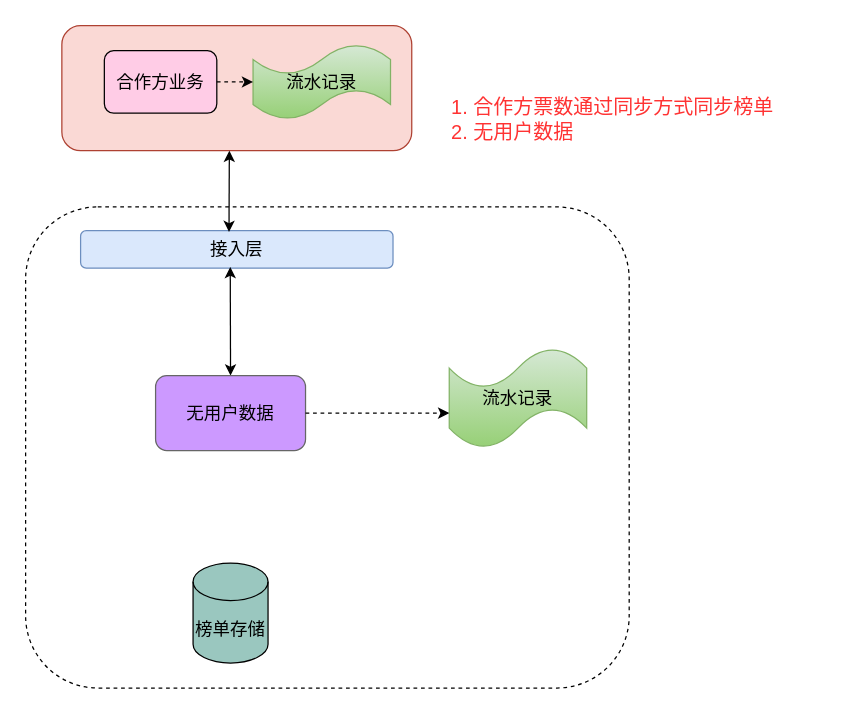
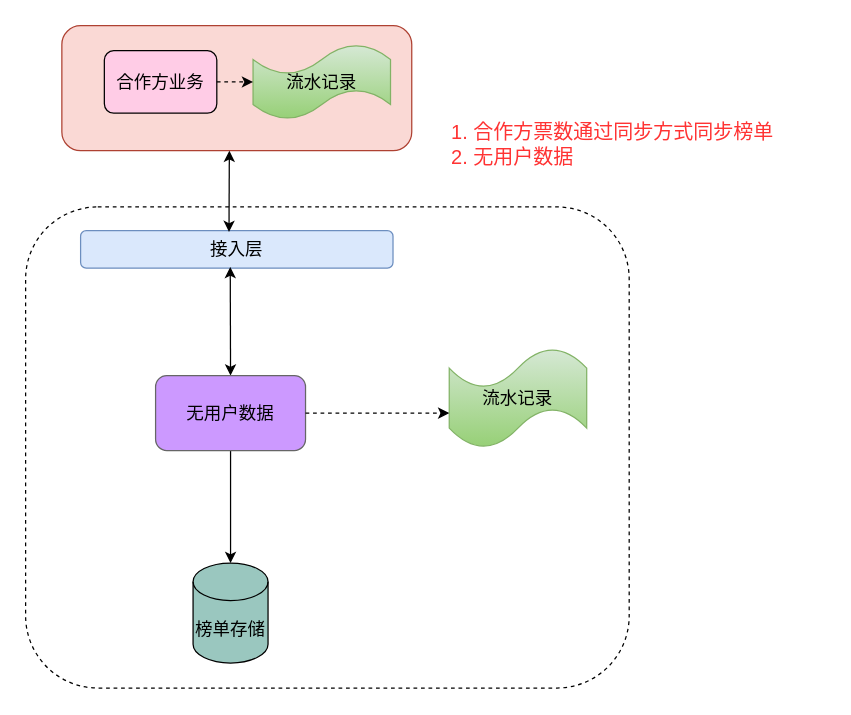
  <mxCell id="0" />
  <mxCell id="1" parent="0" />
  <mxCell id="2" value="" style="rounded=1;whiteSpace=wrap;html=1;fontSize=14;fontColor=#FFFFFF;fillColor=#FFFFFF;dashed=1;" vertex="1" parent="1"><mxGeometry x="20" y="165" width="483" height="385" as="geometry" /></mxCell>
  <mxCell id="3" value="接入层" style="rounded=1;whiteSpace=wrap;html=1;fillColor=#dae8fc;strokeColor=#6c8ebf;fontSize=14;" vertex="1" parent="1"><mxGeometry x="64" y="184" width="250" height="30" as="geometry" /></mxCell>
  <mxCell id="4" value="榜单存储" style="shape=cylinder3;whiteSpace=wrap;html=1;boundedLbl=1;backgroundOutline=1;size=15;fillColor=#9AC7BF;fontSize=14;" vertex="1" parent="1"><mxGeometry x="154" y="450" width="60" height="80" as="geometry" /></mxCell>
  <mxCell id="5" value="流水记录" style="shape=tape;whiteSpace=wrap;html=1;gradientColor=#97d077;fillColor=#d5e8d4;strokeColor=#82b366;fontSize=14;" vertex="1" parent="1"><mxGeometry x="359" y="278" width="110" height="80" as="geometry" /></mxCell>
+ <mxCell id="6" value="" style="endArrow=classic;html=1;entryX=0.5;entryY=0;entryDx=0;entryDy=0;entryPerimeter=0;fontSize=14;exitX=0.5;exitY=1;exitDx=0;exitDy=0;" edge="1" parent="1" source="12" target="4"><mxGeometry width="50" height="50" relative="1" as="geometry"><mxPoint x="389" y="430" as="sourcePoint" /><mxPoint x="33" y="440" as="targetPoint" /></mxGeometry></mxCell>
  <mxCell id="7" value="" style="endArrow=classic;startArrow=classic;html=1;entryX=0.479;entryY=0.967;entryDx=0;entryDy=0;entryPerimeter=0;fontSize=14;exitX=0.5;exitY=0;exitDx=0;exitDy=0;" edge="1" parent="1" source="12" target="3"><mxGeometry width="50" height="50" relative="1" as="geometry"><mxPoint x="183.032" y="270" as="sourcePoint" /><mxPoint x="433" y="290" as="targetPoint" /></mxGeometry></mxCell>
  <mxCell id="8" value="" style="rounded=1;whiteSpace=wrap;html=1;fillColor=#fad9d5;strokeColor=#ae4132;fontSize=14;" vertex="1" parent="1"><mxGeometry x="49" y="20" width="280" height="100" as="geometry" /></mxCell>
  <mxCell id="9" value="流水记录" style="shape=tape;whiteSpace=wrap;html=1;gradientColor=#97d077;fillColor=#d5e8d4;strokeColor=#82b366;fontSize=14;" vertex="1" parent="1"><mxGeometry x="202" y="35" width="110" height="60" as="geometry" /></mxCell>
  <mxCell id="10" value="合作方业务" style="rounded=1;whiteSpace=wrap;html=1;fillColor=#FFCCE6;fontSize=14;" vertex="1" parent="1"><mxGeometry x="83" y="40" width="90" height="50" as="geometry" /></mxCell>
  <mxCell id="11" value="" style="endArrow=classic;html=1;entryX=0;entryY=0.5;entryDx=0;entryDy=0;entryPerimeter=0;exitX=1;exitY=0.5;exitDx=0;exitDy=0;dashed=1;fontSize=14;" edge="1" parent="1" source="10" target="9"><mxGeometry width="50" height="50" relative="1" as="geometry"><mxPoint x="173" y="100" as="sourcePoint" /><mxPoint x="223" y="50" as="targetPoint" /></mxGeometry></mxCell>
  <mxCell id="12" value="无用户数据" style="rounded=1;whiteSpace=wrap;html=1;strokeColor=#666666;fillColor=#CC99FF;fontSize=14;" vertex="1" parent="1"><mxGeometry x="124" y="300" width="120" height="60" as="geometry" /></mxCell>
  <mxCell id="13" value="" style="endArrow=classic;startArrow=classic;html=1;entryX=0.479;entryY=0.967;entryDx=0;entryDy=0;entryPerimeter=0;fontSize=14;exitX=0.475;exitY=0.033;exitDx=0;exitDy=0;exitPerimeter=0;" edge="1" parent="1" source="3"><mxGeometry width="50" height="50" relative="1" as="geometry"><mxPoint x="183.032" y="180" as="sourcePoint" /><mxPoint x="183.032" y="120" as="targetPoint" /></mxGeometry></mxCell>
- <mxCell id="14" value="1. 合作方票数通过同步方式同步榜单&lt;br&gt;2. 无用户数据" style="text;html=1;strokeColor=none;fillColor=none;align=left;verticalAlign=middle;whiteSpace=wrap;rounded=0;fontSize=16;fontColor=#FF3333;" vertex="1" parent="1"><mxGeometry x="359" y="80" width="300" height="30" as="geometry" /></mxCell>
+ <mxCell id="14" value="1. 合作方票数通过同步方式同步榜单&lt;br&gt;2. 无用户数据" style="text;html=1;strokeColor=none;fillColor=none;align=left;verticalAlign=middle;whiteSpace=wrap;rounded=0;fontSize=16;fontColor=#FF3333;" vertex="1" parent="1"><mxGeometry x="359" y="100" width="300" height="30" as="geometry" /></mxCell>
  <mxCell id="15" value="" style="endArrow=classic;html=1;dashed=1;fontSize=14;entryX=0;entryY=0.65;entryDx=0;entryDy=0;entryPerimeter=0;exitX=1;exitY=0.5;exitDx=0;exitDy=0;" edge="1" parent="1" source="12" target="5"><mxGeometry width="50" height="50" relative="1" as="geometry"><mxPoint x="449" y="400" as="sourcePoint" /><mxPoint x="213" y="400" as="targetPoint" /></mxGeometry></mxCell>
